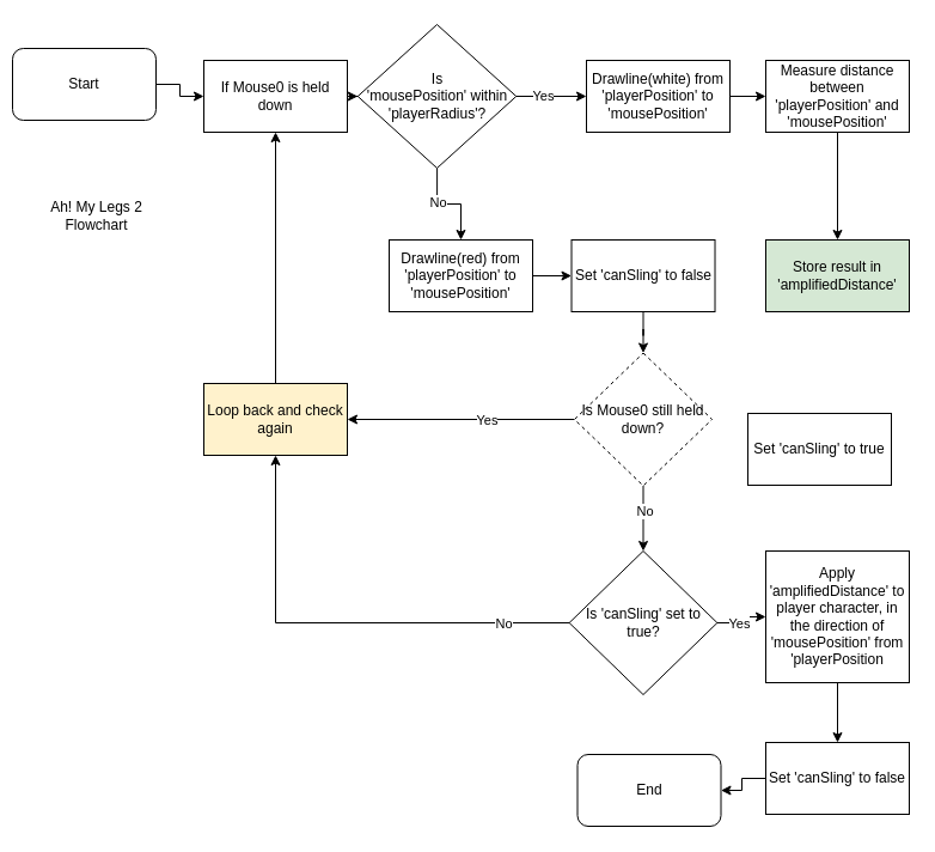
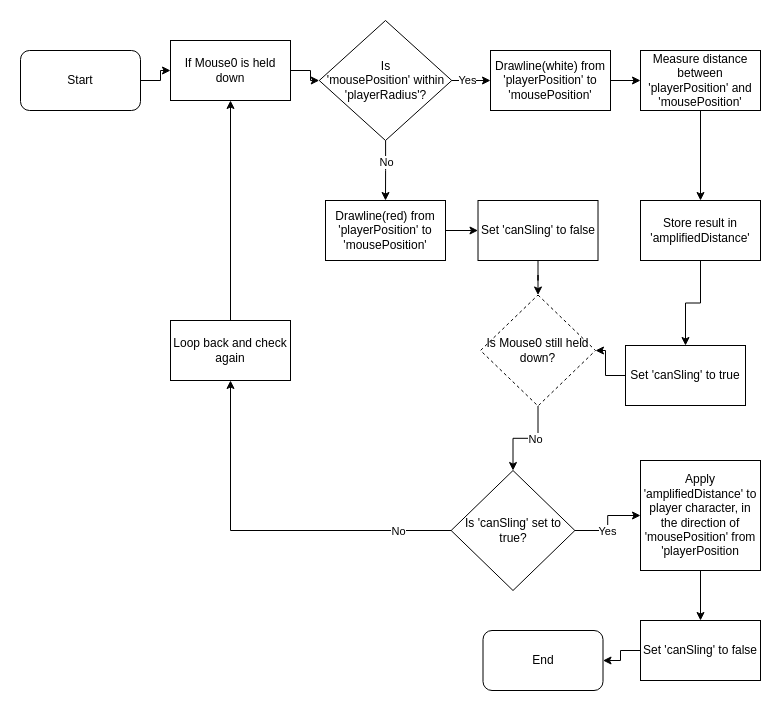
  <mxCell id="0" />
  <mxCell id="1" parent="0" />
  <mxCell id="2" value="" style="edgeStyle=orthogonalEdgeStyle;rounded=0;orthogonalLoop=1;jettySize=auto;html=1;" edge="1" parent="1" source="3" target="5"><mxGeometry relative="1" as="geometry" /></mxCell>
- <mxCell id="3" value="Start" style="rounded=1;whiteSpace=wrap;html=1;" vertex="1" parent="1"><mxGeometry x="10" y="40" width="120" height="60" as="geometry" /></mxCell>
+ <mxCell id="3" value="Start" style="rounded=1;whiteSpace=wrap;html=1;" vertex="1" parent="1"><mxGeometry x="20" y="50" width="120" height="60" as="geometry" /></mxCell>
  <mxCell id="4" value="" style="edgeStyle=orthogonalEdgeStyle;rounded=0;orthogonalLoop=1;jettySize=auto;html=1;" edge="1" parent="1" source="5" target="10"><mxGeometry relative="1" as="geometry" /></mxCell>
- <mxCell id="5" value="If Mouse0 is held down" style="rounded=0;whiteSpace=wrap;html=1;" vertex="1" parent="1"><mxGeometry x="170" y="50" width="120" height="60" as="geometry" /></mxCell>
+ <mxCell id="5" value="If Mouse0 is held down" style="rounded=0;whiteSpace=wrap;html=1;" vertex="1" parent="1"><mxGeometry x="170" y="40" width="120" height="60" as="geometry" /></mxCell>
  <mxCell id="6" value="" style="edgeStyle=orthogonalEdgeStyle;rounded=0;orthogonalLoop=1;jettySize=auto;html=1;" edge="1" parent="1" source="10" target="12"><mxGeometry relative="1" as="geometry" /></mxCell>
  <mxCell id="7" value="Yes" style="edgeLabel;html=1;align=center;verticalAlign=middle;resizable=0;points=[];" vertex="1" connectable="0" parent="6"><mxGeometry x="-0.257" y="1" relative="1" as="geometry"><mxPoint as="offset" /></mxGeometry></mxCell>
  <mxCell id="8" value="" style="edgeStyle=orthogonalEdgeStyle;rounded=0;orthogonalLoop=1;jettySize=auto;html=1;" edge="1" parent="1" source="10" target="25"><mxGeometry relative="1" as="geometry" /></mxCell>
  <mxCell id="9" value="No" style="edgeLabel;html=1;align=center;verticalAlign=middle;resizable=0;points=[];" vertex="1" connectable="0" parent="8"><mxGeometry x="-0.298" relative="1" as="geometry"><mxPoint y="1" as="offset" /></mxGeometry></mxCell>
- <mxCell id="10" value="Is&lt;br&gt;'mousePosition' within 'playerRadius'?" style="rhombus;whiteSpace=wrap;html=1;" vertex="1" parent="1"><mxGeometry x="298.75" y="20" width="132.5" height="120" as="geometry" /></mxCell>
+ <mxCell id="10" value="Is&lt;br&gt;'mousePosition' within 'playerRadius'?" style="rhombus;whiteSpace=wrap;html=1;" vertex="1" parent="1"><mxGeometry x="318.75" width="132.5" height="120" as="geometry" y="20" /></mxCell>
  <mxCell id="11" value="" style="edgeStyle=orthogonalEdgeStyle;rounded=0;orthogonalLoop=1;jettySize=auto;html=1;" edge="1" parent="1" source="12" target="14"><mxGeometry relative="1" as="geometry" /></mxCell>
  <mxCell id="12" value="Drawline(white) from 'playerPosition' to 'mousePosition'" style="rounded=0;whiteSpace=wrap;html=1;" vertex="1" parent="1"><mxGeometry x="490" y="50" width="120" height="60" as="geometry" /></mxCell>
  <mxCell id="13" value="" style="edgeStyle=orthogonalEdgeStyle;rounded=0;orthogonalLoop=1;jettySize=auto;html=1;" edge="1" parent="1" source="14" target="16"><mxGeometry relative="1" as="geometry" /></mxCell>
  <mxCell id="14" value="Measure distance between 'playerPosition' and 'mousePosition'" style="rounded=0;whiteSpace=wrap;html=1;" vertex="1" parent="1"><mxGeometry x="640" y="50" width="120" height="60" as="geometry" /></mxCell>
- <mxCell id="16" value="Store result in 'amplifiedDistance'" style="rounded=0;whiteSpace=wrap;html=1;fillColor=#d5e8d4;" vertex="1" parent="1"><mxGeometry x="640" y="200" width="120" height="60" as="geometry" /></mxCell>
+ <mxCell id="15" value="" style="edgeStyle=orthogonalEdgeStyle;rounded=0;orthogonalLoop=1;jettySize=auto;html=1;" edge="1" parent="1" source="16" target="18"><mxGeometry relative="1" as="geometry" /></mxCell>
+ <mxCell id="16" value="Store result in 'amplifiedDistance'" style="rounded=0;whiteSpace=wrap;html=1;" vertex="1" parent="1"><mxGeometry x="640" y="200" width="120" height="60" as="geometry" /></mxCell>
+ <mxCell id="17" value="" style="edgeStyle=orthogonalEdgeStyle;rounded=0;orthogonalLoop=1;jettySize=auto;html=1;" edge="1" parent="1" source="18" target="23"><mxGeometry relative="1" as="geometry" /></mxCell>
  <mxCell id="18" value="Set 'canSling' to true" style="rounded=0;whiteSpace=wrap;html=1;" vertex="1" parent="1"><mxGeometry x="625" y="345" width="120" height="60" as="geometry" /></mxCell>
- <mxCell id="19" value="" style="edgeStyle=orthogonalEdgeStyle;rounded=0;orthogonalLoop=1;jettySize=auto;html=1;" edge="1" parent="1" source="23" target="29"><mxGeometry relative="1" as="geometry" /></mxCell>
- <mxCell id="20" value="Yes" style="edgeLabel;html=1;align=center;verticalAlign=middle;resizable=0;points=[];" vertex="1" connectable="0" parent="19"><mxGeometry x="-0.225" relative="1" as="geometry"><mxPoint as="offset" /></mxGeometry></mxCell>
  <mxCell id="21" value="" style="edgeStyle=orthogonalEdgeStyle;rounded=0;orthogonalLoop=1;jettySize=auto;html=1;" edge="1" parent="1" source="23" target="34"><mxGeometry relative="1" as="geometry" /></mxCell>
  <mxCell id="22" value="No" style="edgeLabel;html=1;align=center;verticalAlign=middle;resizable=0;points=[];" vertex="1" connectable="0" parent="21"><mxGeometry x="-0.216" y="1" relative="1" as="geometry"><mxPoint as="offset" /></mxGeometry></mxCell>
  <mxCell id="23" value="Is Mouse0 still held down?" style="rhombus;whiteSpace=wrap;html=1;dashed=1;" vertex="1" parent="1"><mxGeometry x="480" y="294.5" width="115" height="111" as="geometry" /></mxCell>
  <mxCell id="24" value="" style="edgeStyle=orthogonalEdgeStyle;rounded=0;orthogonalLoop=1;jettySize=auto;html=1;" edge="1" parent="1" source="25" target="27"><mxGeometry relative="1" as="geometry" /></mxCell>
  <mxCell id="25" value="Drawline(red) from 'playerPosition' to 'mousePosition'" style="rounded=0;whiteSpace=wrap;html=1;" vertex="1" parent="1"><mxGeometry x="325" y="200" width="120" height="60" as="geometry" /></mxCell>
  <mxCell id="26" value="" style="edgeStyle=orthogonalEdgeStyle;rounded=0;orthogonalLoop=1;jettySize=auto;html=1;" edge="1" parent="1" source="27" target="23"><mxGeometry relative="1" as="geometry" /></mxCell>
  <mxCell id="27" value="Set 'canSling' to false" style="rounded=0;whiteSpace=wrap;html=1;" vertex="1" parent="1"><mxGeometry x="477.51" y="200" width="120" height="60" as="geometry" /></mxCell>
  <mxCell id="28" style="edgeStyle=orthogonalEdgeStyle;rounded=0;orthogonalLoop=1;jettySize=auto;html=1;entryX=0.5;entryY=1;entryDx=0;entryDy=0;" edge="1" parent="1" source="29" target="5"><mxGeometry relative="1" as="geometry" /></mxCell>
- <mxCell id="29" value="Loop back and check again" style="rounded=0;whiteSpace=wrap;html=1;fillColor=#fff2cc;" vertex="1" parent="1"><mxGeometry x="170" y="320" width="120" height="60" as="geometry" /></mxCell>
+ <mxCell id="29" value="Loop back and check again" style="rounded=0;whiteSpace=wrap;html=1;" vertex="1" parent="1"><mxGeometry x="170" y="320" width="120" height="60" as="geometry" /></mxCell>
  <mxCell id="30" style="edgeStyle=orthogonalEdgeStyle;rounded=0;orthogonalLoop=1;jettySize=auto;html=1;" edge="1" parent="1" source="34" target="29"><mxGeometry relative="1" as="geometry" /></mxCell>
  <mxCell id="31" value="No" style="edgeLabel;html=1;align=center;verticalAlign=middle;resizable=0;points=[];" vertex="1" connectable="0" parent="30"><mxGeometry x="-0.714" relative="1" as="geometry"><mxPoint as="offset" /></mxGeometry></mxCell>
  <mxCell id="32" value="" style="edgeStyle=orthogonalEdgeStyle;rounded=0;orthogonalLoop=1;jettySize=auto;html=1;" edge="1" parent="1" source="34" target="36"><mxGeometry relative="1" as="geometry" /></mxCell>
  <mxCell id="33" value="Yes" style="edgeLabel;html=1;align=center;verticalAlign=middle;resizable=0;points=[];" vertex="1" connectable="0" parent="32"><mxGeometry x="-0.212" relative="1" as="geometry"><mxPoint as="offset" /></mxGeometry></mxCell>
- <mxCell id="34" value="Is 'canSling' set to true?" style="rhombus;whiteSpace=wrap;html=1;" vertex="1" parent="1"><mxGeometry x="475.63" y="460" width="123.75" height="120" as="geometry" /></mxCell>
+ <mxCell id="34" value="Is 'canSling' set to true?" style="rhombus;whiteSpace=wrap;html=1;" vertex="1" parent="1"><mxGeometry x="450.63" y="470" width="123.75" height="120" as="geometry" /></mxCell>
  <mxCell id="35" value="" style="edgeStyle=orthogonalEdgeStyle;rounded=0;orthogonalLoop=1;jettySize=auto;html=1;" edge="1" parent="1" source="36" target="38"><mxGeometry relative="1" as="geometry" /></mxCell>
  <mxCell id="36" value="Apply 'amplifiedDistance' to player character, in the direction of 'mousePosition' from 'playerPosition" style="rounded=0;whiteSpace=wrap;html=1;" vertex="1" parent="1"><mxGeometry x="640" y="460" width="120" height="110" as="geometry" /></mxCell>
  <mxCell id="37" value="" style="edgeStyle=orthogonalEdgeStyle;rounded=0;orthogonalLoop=1;jettySize=auto;html=1;" edge="1" parent="1" source="38" target="39"><mxGeometry relative="1" as="geometry" /></mxCell>
  <mxCell id="38" value="Set 'canSling' to false" style="rounded=0;whiteSpace=wrap;html=1;" vertex="1" parent="1"><mxGeometry x="640" y="620" width="120" height="60" as="geometry" /></mxCell>
  <mxCell id="39" value="End" style="rounded=1;whiteSpace=wrap;html=1;" vertex="1" parent="1"><mxGeometry x="482.5" y="630" width="120" height="60" as="geometry" /></mxCell>
- <mxCell id="40" value="Ah! My Legs 2&lt;br&gt;Flowchart" style="text;html=1;align=center;verticalAlign=middle;resizable=0;points=[];autosize=1;strokeColor=none;" vertex="1" parent="1"><mxGeometry x="35" y="165" width="90" height="30" as="geometry" /></mxCell>
